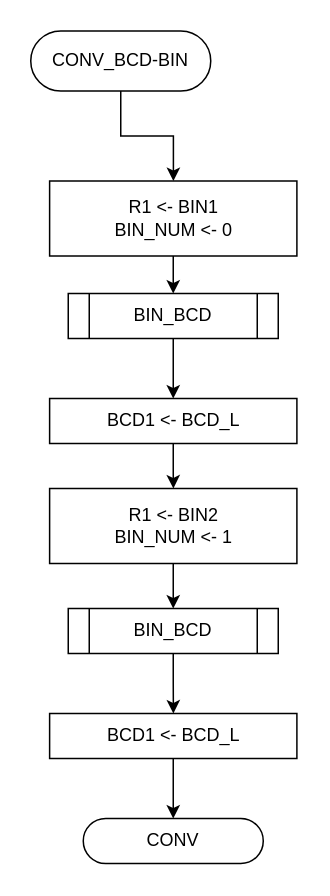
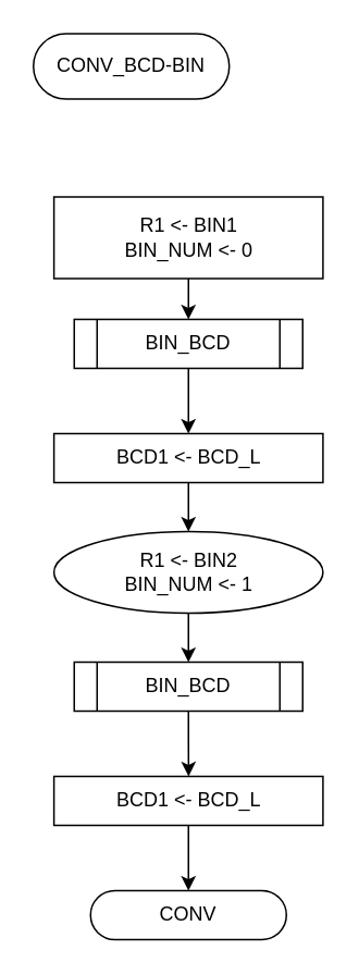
  <mxCell id="0" />
  <mxCell id="1" parent="0" />
- <mxCell id="2" style="edgeStyle=orthogonalEdgeStyle;rounded=0;orthogonalLoop=1;jettySize=auto;html=1;exitX=0.5;exitY=1;exitDx=0;exitDy=0;" edge="1" parent="1" source="3" target="5"><mxGeometry relative="1" as="geometry" /></mxCell>
  <mxCell id="3" value="CONV_BCD-BIN" style="rounded=1;whiteSpace=wrap;html=1;fontSize=12;glass=0;strokeWidth=1;shadow=0;arcSize=50;" vertex="1" parent="1"><mxGeometry x="20" y="20" width="120" height="40" as="geometry" /></mxCell>
  <mxCell id="4" style="edgeStyle=orthogonalEdgeStyle;rounded=0;orthogonalLoop=1;jettySize=auto;html=1;exitX=0.5;exitY=1;exitDx=0;exitDy=0;" edge="1" parent="1" source="5" target="7"><mxGeometry relative="1" as="geometry" /></mxCell>
  <mxCell id="5" value="R1 &amp;lt;- BIN1&lt;br&gt;BIN_NUM &amp;lt;- 0" style="rounded=0;whiteSpace=wrap;html=1;" vertex="1" parent="1"><mxGeometry x="32.58" y="120" width="164.85" height="50" as="geometry" /></mxCell>
  <mxCell id="6" style="edgeStyle=orthogonalEdgeStyle;rounded=0;orthogonalLoop=1;jettySize=auto;html=1;exitX=0.5;exitY=1;exitDx=0;exitDy=0;entryX=0.5;entryY=0;entryDx=0;entryDy=0;" edge="1" parent="1" source="7" target="9"><mxGeometry relative="1" as="geometry" /></mxCell>
  <mxCell id="7" value="BIN_BCD" style="shape=process;whiteSpace=wrap;html=1;backgroundOutline=1;" vertex="1" parent="1"><mxGeometry x="45" y="195" width="140" height="30" as="geometry" /></mxCell>
  <mxCell id="8" style="edgeStyle=orthogonalEdgeStyle;rounded=0;orthogonalLoop=1;jettySize=auto;html=1;exitX=0.5;exitY=1;exitDx=0;exitDy=0;" edge="1" parent="1" source="9" target="11"><mxGeometry relative="1" as="geometry" /></mxCell>
  <mxCell id="9" value="BCD1 &amp;lt;- BCD_L" style="rounded=0;whiteSpace=wrap;html=1;" vertex="1" parent="1"><mxGeometry x="32.58" y="265" width="164.85" height="30" as="geometry" /></mxCell>
  <mxCell id="10" style="edgeStyle=orthogonalEdgeStyle;rounded=0;orthogonalLoop=1;jettySize=auto;html=1;exitX=0.5;exitY=1;exitDx=0;exitDy=0;" edge="1" parent="1" source="11" target="13"><mxGeometry relative="1" as="geometry" /></mxCell>
- <mxCell id="11" value="R1 &amp;lt;- BIN2&lt;br&gt;BIN_NUM &amp;lt;- 1" style="rounded=0;whiteSpace=wrap;html=1;" vertex="1" parent="1"><mxGeometry x="32.58" y="325" width="164.85" height="50" as="geometry" /></mxCell>
+ <mxCell id="11" value="R1 &amp;lt;- BIN2&lt;br&gt;BIN_NUM &amp;lt;- 1" style="ellipse;whiteSpace=wrap;html=1;" vertex="1" parent="1"><mxGeometry x="32.58" y="325" width="164.85" height="50" as="geometry" /></mxCell>
  <mxCell id="12" style="edgeStyle=orthogonalEdgeStyle;rounded=0;orthogonalLoop=1;jettySize=auto;html=1;exitX=0.5;exitY=1;exitDx=0;exitDy=0;" edge="1" parent="1" source="13" target="15"><mxGeometry relative="1" as="geometry" /></mxCell>
  <mxCell id="13" value="BIN_BCD" style="shape=process;whiteSpace=wrap;html=1;backgroundOutline=1;" vertex="1" parent="1"><mxGeometry x="45" y="405" width="140" height="30" as="geometry" /></mxCell>
  <mxCell id="14" style="edgeStyle=orthogonalEdgeStyle;rounded=0;orthogonalLoop=1;jettySize=auto;html=1;exitX=0.5;exitY=1;exitDx=0;exitDy=0;" edge="1" parent="1" source="15" target="16"><mxGeometry relative="1" as="geometry" /></mxCell>
  <mxCell id="15" value="BCD1 &amp;lt;- BCD_L" style="rounded=0;whiteSpace=wrap;html=1;" vertex="1" parent="1"><mxGeometry x="32.58" y="475" width="164.85" height="30" as="geometry" /></mxCell>
  <mxCell id="16" value="CONV" style="rounded=1;whiteSpace=wrap;html=1;fontSize=12;glass=0;strokeWidth=1;shadow=0;arcSize=50;" vertex="1" parent="1"><mxGeometry x="55.01" y="545" width="120" height="30" as="geometry" /></mxCell>
